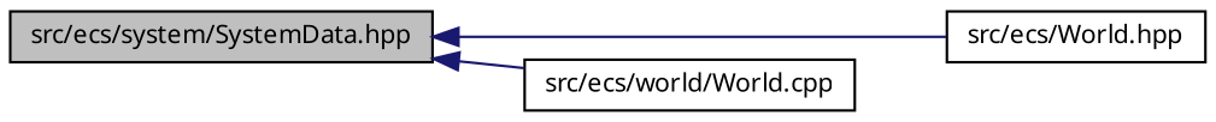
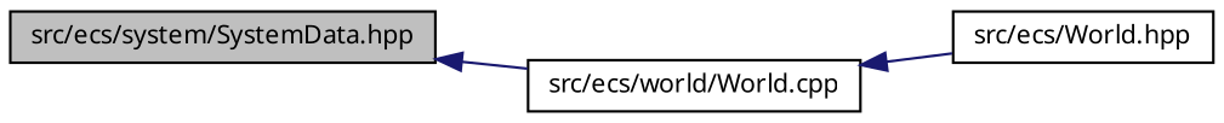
  digraph {
    fontname="Noto Sans"
    rankdir=LR
    node [color=black fillcolor=white fontname="Noto Sans" fontsize=10 shape=record style=filled]
    edge [color=midnightblue dir=back fontname="Noto Sans" fontsize=10 labelfontname=Helvetica labelfontsize=10 style=solid]
    n1 [fillcolor=grey75 fontcolor=black height=0.2 label="src/ecs/system/SystemData.hpp" width=0.4]
    n2 [height=0.2 label="src/ecs/World.hpp" width=0.4]
    n3 [height=0.2 label="src/ecs/world/World.cpp" width=0.4]
-   n1 -> n2
+   n3 -> n2
    n1 -> n3
  }
